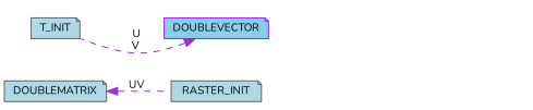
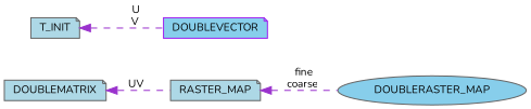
  digraph {
    fontname=Nunito
    rankdir=LR
    node [color=gray40 fillcolor=lightblue fontname=Nunito fontsize=10 shape=note style=filled]
    edge [color=darkorchid3 dir=back fontname=Nunito fontsize=10 labelfontname=FreeSans labelfontsize=10 style=dashed]
-   n2 [height=0.2 label=RASTER_INIT width=0.4]
+   n1 [fillcolor=skyblue fontcolor=black height=0.2 label=DOUBLERASTER_MAP shape=ellipse width=0.4]
+   n2 [height=0.2 label=RASTER_MAP width=0.4]
    n3 [height=0.2 label=DOUBLEMATRIX width=0.4]
    n4 [height=0.2 label=T_INIT width=0.4]
    n5 [color=purple fillcolor=skyblue height=0.2 label=DOUBLEVECTOR width=0.4]
+   n2 -> n1 [label=" fine\ncoarse"]
    n3 -> n2 [label=" UV"]
-   n5 -> n4 [label=" U\nV"]
+   n4 -> n5 [label=" U\nV"]
  }
